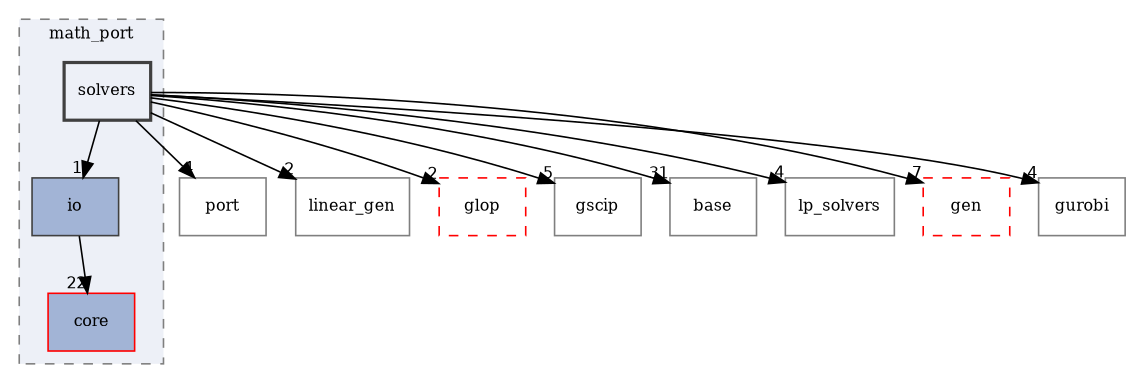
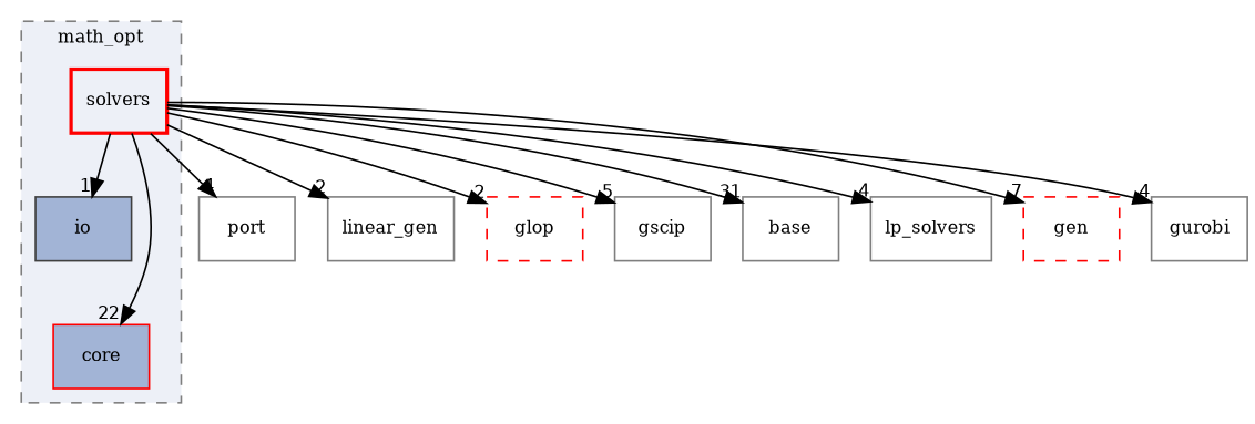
  digraph {
    compound=true
    fontname="DejaVu Serif"
    node [color=grey50 fillcolor="#edf0f7" fontname="DejaVu Serif" fontsize=10 shape=box]
    edge [fontname="DejaVu Serif" fontsize=10 headlabel=4 labeldistance=1.5 labelfontname=Helvetica labelfontsize=10]
    n1 [color=grey25 fillcolor="#a2b4d6" label=io style="filled,"]
    n2 [color=red fillcolor="#a2b4d6" label=core style="filled,"]
-   n3 [color=grey25 label=solvers style="filled,bold,"]
+   n3 [color=red label=solvers style="filled,bold,"]
    n4 [label=port]
    n5 [label=linear_gen]
    n6 [color=red label=glop style="dashed,"]
    n7 [label=gscip]
    n8 [label=base]
    n9 [label=lp_solvers]
    n10 [color=red label=gen style="dashed,"]
    n11 [label=gurobi]
    subgraph cluster_1 {
      bgcolor="#edf0f7"
      fontsize=10
-     label=math_port
+     label=math_opt
      pencolor=grey50
      style="filled,dashed,"
      n1
      n2
      n3
    }
    n3 -> n1 [headlabel=1]
-   n1 -> n2 [headlabel=22]
+   n3 -> n2 [headlabel=22]
    n3 -> n4
    n3 -> n5 [headlabel=2]
    n3 -> n6 [headlabel=2]
    n3 -> n7 [headlabel=5]
    n3 -> n8 [headlabel=31]
    n3 -> n9
    n3 -> n10 [headlabel=7]
    n3 -> n11
  }
